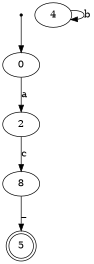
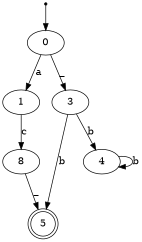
  digraph {
    rankdir=TB
    inic [shape=point]
    0
-   1 [label=2]
+   1
+   3
    n5 [label=8]
    5 [shape=doublecircle]
    4 [shape=ellipse]
    inic -> 0
    0 -> 1 [label=a]
+   0 -> 3 [label=_]
    1 -> n5 [label=c]
+   3 -> 5 [label=b]
+   3 -> 4 [label=b]
    n5 -> 5 [label=_]
    4 -> 4 [label=b]
  }
